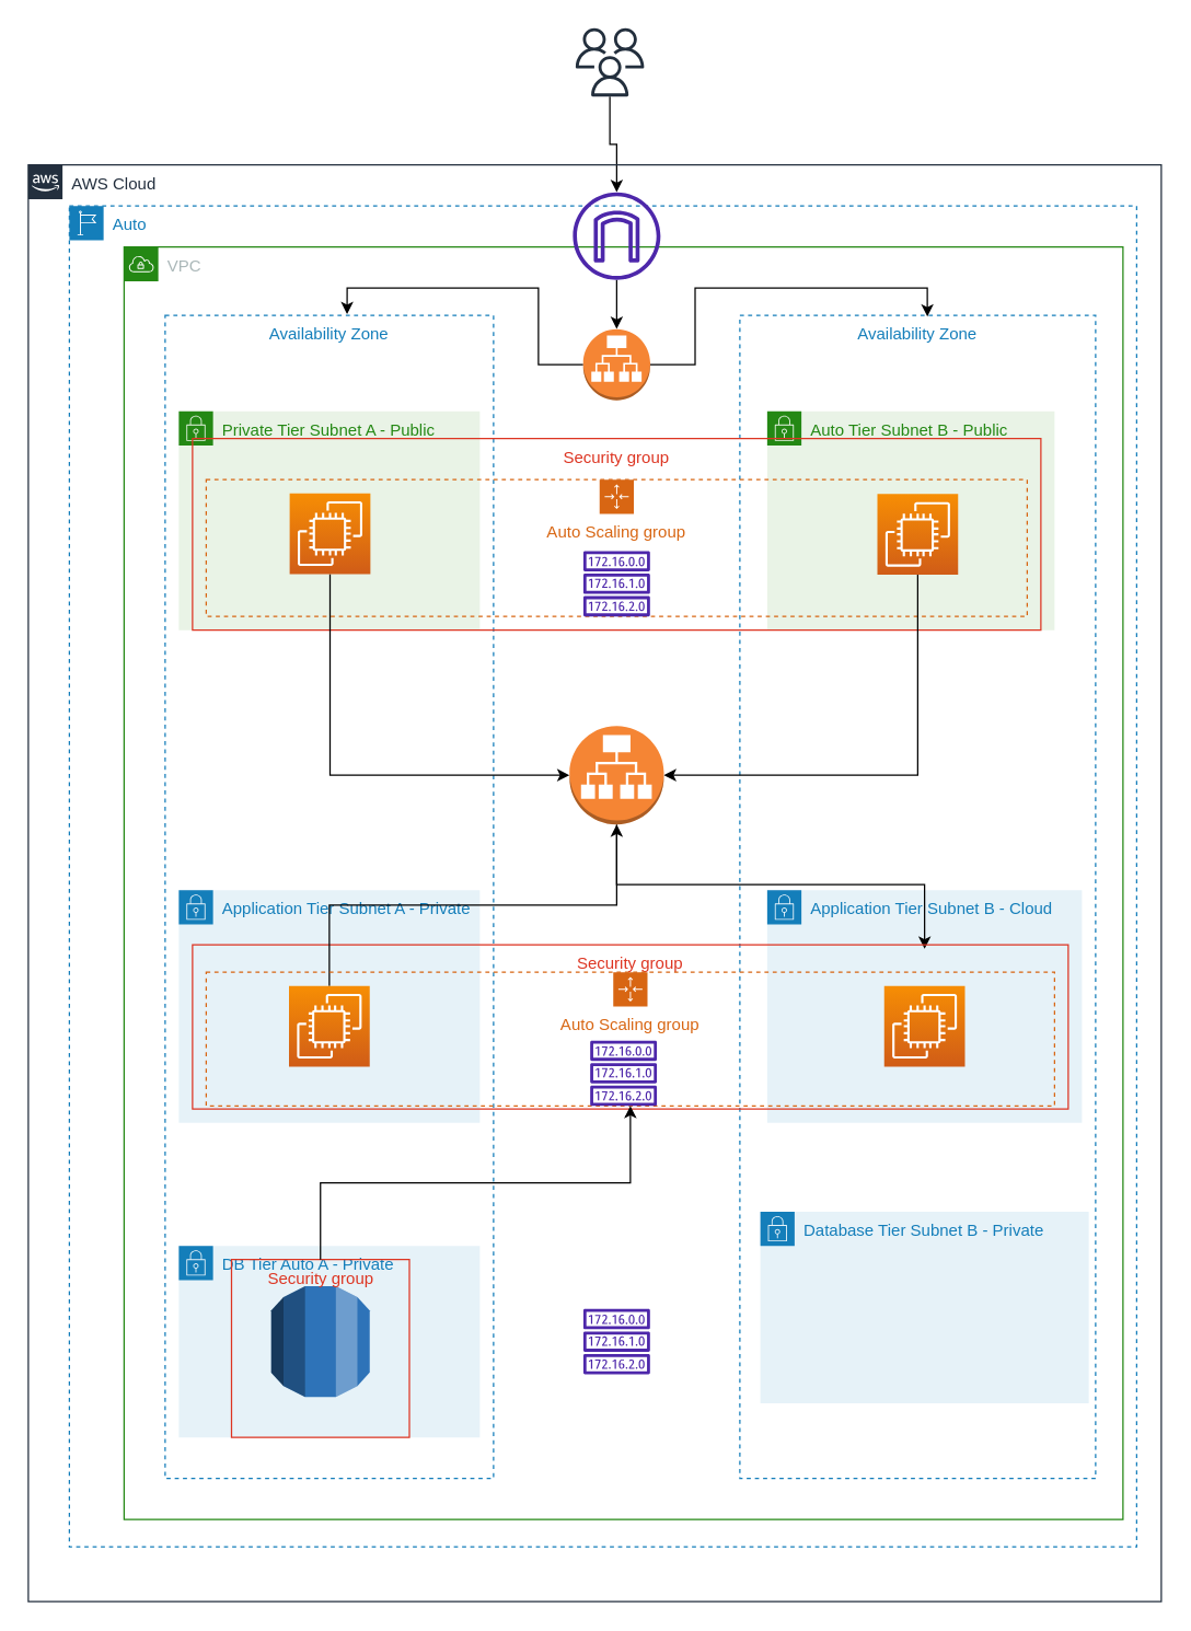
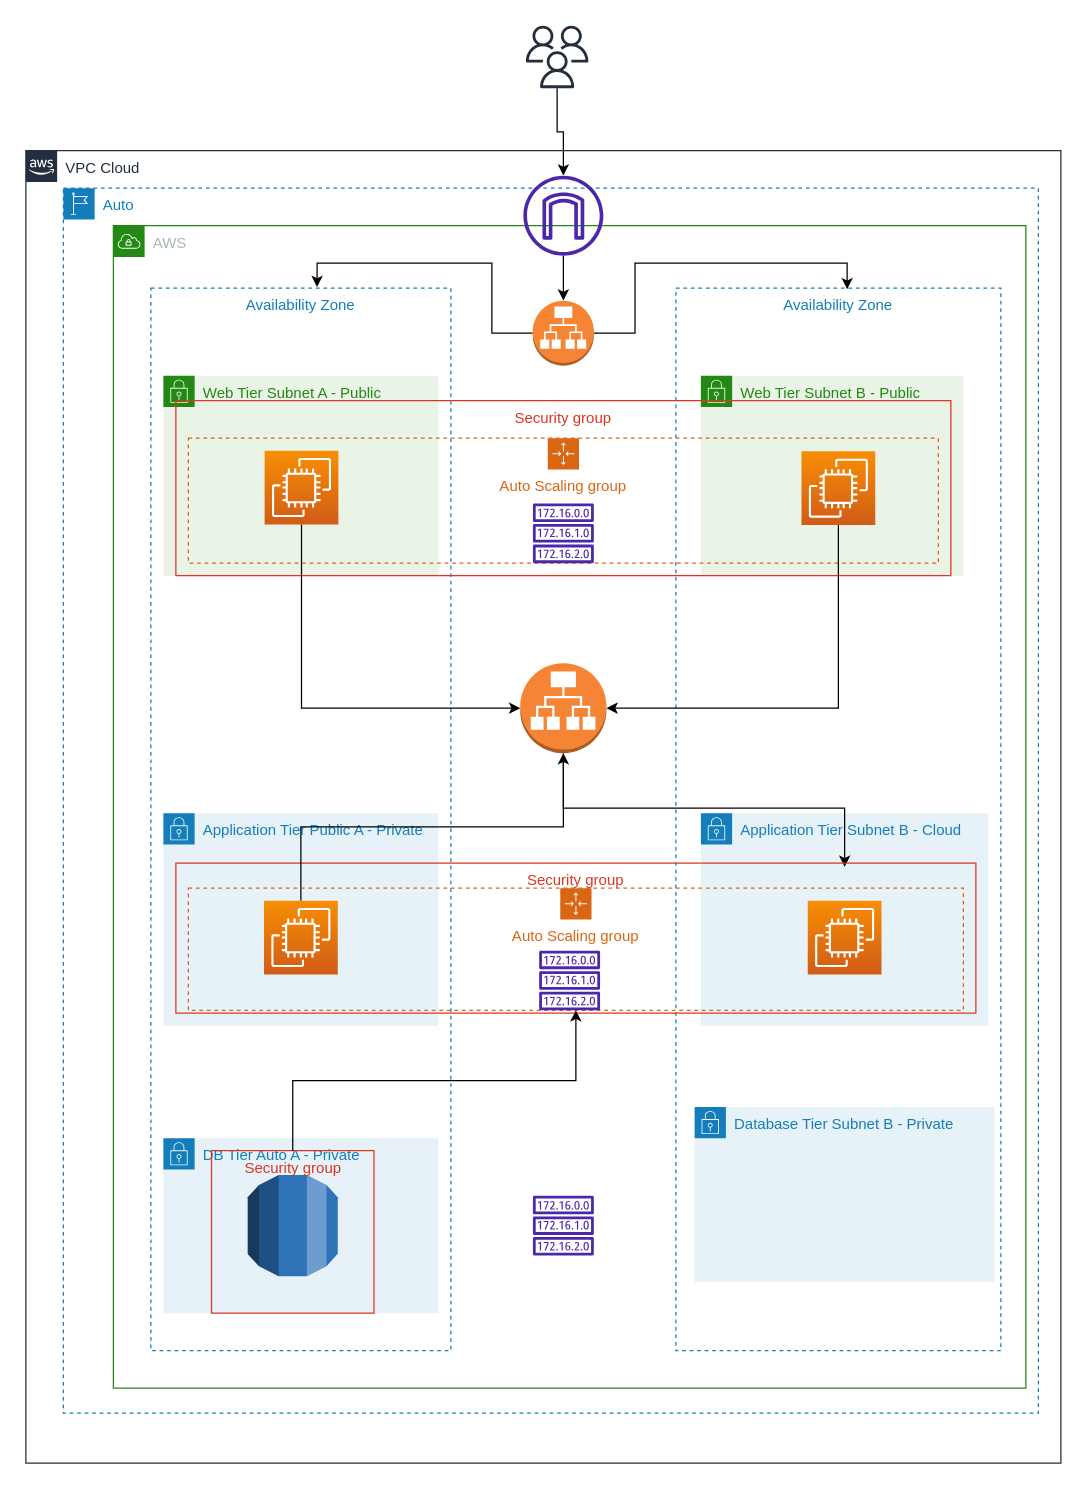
  <mxCell id="0" />
  <mxCell id="1" parent="0" />
  <mxCell id="2" value="" style="edgeStyle=orthogonalEdgeStyle;rounded=0;orthogonalLoop=1;jettySize=auto;html=1;" edge="1" parent="1" source="3" target="35"><mxGeometry relative="1" as="geometry" /></mxCell>
  <mxCell id="3" value="" style="sketch=0;outlineConnect=0;fontColor=#232F3E;gradientColor=none;fillColor=#232F3D;strokeColor=none;dashed=0;verticalLabelPosition=bottom;verticalAlign=top;align=center;html=1;fontSize=12;fontStyle=0;aspect=fixed;pointerEvents=1;shape=mxgraph.aws4.users;" parent="1" vertex="1"><mxGeometry x="420" y="20" width="50" height="50" as="geometry" /></mxCell>
- <mxCell id="4" value="AWS Cloud" style="points=[[0,0],[0.25,0],[0.5,0],[0.75,0],[1,0],[1,0.25],[1,0.5],[1,0.75],[1,1],[0.75,1],[0.5,1],[0.25,1],[0,1],[0,0.75],[0,0.5],[0,0.25]];outlineConnect=0;gradientColor=none;html=1;whiteSpace=wrap;fontSize=12;fontStyle=0;container=1;pointerEvents=0;collapsible=0;recursiveResize=0;shape=mxgraph.aws4.group;grIcon=mxgraph.aws4.group_aws_cloud_alt;strokeColor=#232F3E;fillColor=none;verticalAlign=top;align=left;spacingLeft=30;fontColor=#232F3E;dashed=0;" parent="1" vertex="1"><mxGeometry x="20" y="120" width="828" height="1050" as="geometry" /></mxCell>
+ <mxCell id="4" value="VPC Cloud" style="points=[[0,0],[0.25,0],[0.5,0],[0.75,0],[1,0],[1,0.25],[1,0.5],[1,0.75],[1,1],[0.75,1],[0.5,1],[0.25,1],[0,1],[0,0.75],[0,0.5],[0,0.25]];outlineConnect=0;gradientColor=none;html=1;whiteSpace=wrap;fontSize=12;fontStyle=0;container=1;pointerEvents=0;collapsible=0;recursiveResize=0;shape=mxgraph.aws4.group;grIcon=mxgraph.aws4.group_aws_cloud_alt;strokeColor=#232F3E;fillColor=none;verticalAlign=top;align=left;spacingLeft=30;fontColor=#232F3E;dashed=0;" parent="1" vertex="1"><mxGeometry x="20" y="120" width="828" height="1050" as="geometry" /></mxCell>
  <mxCell id="5" value="Auto" style="points=[[0,0],[0.25,0],[0.5,0],[0.75,0],[1,0],[1,0.25],[1,0.5],[1,0.75],[1,1],[0.75,1],[0.5,1],[0.25,1],[0,1],[0,0.75],[0,0.5],[0,0.25]];outlineConnect=0;gradientColor=none;html=1;whiteSpace=wrap;fontSize=12;fontStyle=0;container=1;pointerEvents=0;collapsible=0;recursiveResize=0;shape=mxgraph.aws4.group;grIcon=mxgraph.aws4.group_region;strokeColor=#147EBA;fillColor=none;verticalAlign=top;align=left;spacingLeft=30;fontColor=#147EBA;dashed=1;" parent="4" vertex="1"><mxGeometry x="30" y="30" width="780" height="980" as="geometry" /></mxCell>
- <mxCell id="6" value="VPC" style="points=[[0,0],[0.25,0],[0.5,0],[0.75,0],[1,0],[1,0.25],[1,0.5],[1,0.75],[1,1],[0.75,1],[0.5,1],[0.25,1],[0,1],[0,0.75],[0,0.5],[0,0.25]];outlineConnect=0;gradientColor=none;html=1;whiteSpace=wrap;fontSize=12;fontStyle=0;container=1;pointerEvents=0;collapsible=0;recursiveResize=0;shape=mxgraph.aws4.group;grIcon=mxgraph.aws4.group_vpc;strokeColor=#248814;fillColor=none;verticalAlign=top;align=left;spacingLeft=30;fontColor=#AAB7B8;dashed=0;" parent="5" vertex="1"><mxGeometry x="40" y="30" width="730" height="930" as="geometry" /></mxCell>
+ <mxCell id="6" value="AWS" style="points=[[0,0],[0.25,0],[0.5,0],[0.75,0],[1,0],[1,0.25],[1,0.5],[1,0.75],[1,1],[0.75,1],[0.5,1],[0.25,1],[0,1],[0,0.75],[0,0.5],[0,0.25]];outlineConnect=0;gradientColor=none;html=1;whiteSpace=wrap;fontSize=12;fontStyle=0;container=1;pointerEvents=0;collapsible=0;recursiveResize=0;shape=mxgraph.aws4.group;grIcon=mxgraph.aws4.group_vpc;strokeColor=#248814;fillColor=none;verticalAlign=top;align=left;spacingLeft=30;fontColor=#AAB7B8;dashed=0;" parent="5" vertex="1"><mxGeometry x="40" y="30" width="730" height="930" as="geometry" /></mxCell>
  <mxCell id="7" value="Availability Zone" style="fillColor=none;strokeColor=#147EBA;dashed=1;verticalAlign=top;fontStyle=0;fontColor=#147EBA;whiteSpace=wrap;html=1;" parent="6" vertex="1"><mxGeometry x="30" y="50" width="240" height="850" as="geometry" /></mxCell>
  <mxCell id="8" value="Availability Zone" style="fillColor=none;strokeColor=#147EBA;dashed=1;verticalAlign=top;fontStyle=0;fontColor=#147EBA;whiteSpace=wrap;html=1;" parent="6" vertex="1"><mxGeometry x="450" y="50" width="260" height="850" as="geometry" /></mxCell>
- <mxCell id="9" value="Private Tier Subnet A - Public" style="points=[[0,0],[0.25,0],[0.5,0],[0.75,0],[1,0],[1,0.25],[1,0.5],[1,0.75],[1,1],[0.75,1],[0.5,1],[0.25,1],[0,1],[0,0.75],[0,0.5],[0,0.25]];outlineConnect=0;gradientColor=none;html=1;whiteSpace=wrap;fontSize=12;fontStyle=0;container=1;pointerEvents=0;collapsible=0;recursiveResize=0;shape=mxgraph.aws4.group;grIcon=mxgraph.aws4.group_security_group;grStroke=0;strokeColor=#248814;fillColor=#E9F3E6;verticalAlign=top;align=left;spacingLeft=30;fontColor=#248814;dashed=0;" parent="6" vertex="1"><mxGeometry x="40" y="120" width="220" height="160" as="geometry" /></mxCell>
- <mxCell id="10" value="Auto Tier Subnet B - Public" style="points=[[0,0],[0.25,0],[0.5,0],[0.75,0],[1,0],[1,0.25],[1,0.5],[1,0.75],[1,1],[0.75,1],[0.5,1],[0.25,1],[0,1],[0,0.75],[0,0.5],[0,0.25]];outlineConnect=0;gradientColor=none;html=1;whiteSpace=wrap;fontSize=12;fontStyle=0;container=1;pointerEvents=0;collapsible=0;recursiveResize=0;shape=mxgraph.aws4.group;grIcon=mxgraph.aws4.group_security_group;grStroke=0;strokeColor=#248814;fillColor=#E9F3E6;verticalAlign=top;align=left;spacingLeft=30;fontColor=#248814;dashed=0;" parent="6" vertex="1"><mxGeometry x="470" y="120" width="210" height="160" as="geometry" /></mxCell>
- <mxCell id="11" value="Application Tier Subnet A - Private" style="points=[[0,0],[0.25,0],[0.5,0],[0.75,0],[1,0],[1,0.25],[1,0.5],[1,0.75],[1,1],[0.75,1],[0.5,1],[0.25,1],[0,1],[0,0.75],[0,0.5],[0,0.25]];outlineConnect=0;gradientColor=none;html=1;whiteSpace=wrap;fontSize=12;fontStyle=0;container=1;pointerEvents=0;collapsible=0;recursiveResize=0;shape=mxgraph.aws4.group;grIcon=mxgraph.aws4.group_security_group;grStroke=0;strokeColor=#147EBA;fillColor=#E6F2F8;verticalAlign=top;align=left;spacingLeft=30;fontColor=#147EBA;dashed=0;" parent="6" vertex="1"><mxGeometry x="40" y="470" width="220" height="170" as="geometry" /></mxCell>
+ <mxCell id="9" value="Web Tier Subnet A - Public" style="points=[[0,0],[0.25,0],[0.5,0],[0.75,0],[1,0],[1,0.25],[1,0.5],[1,0.75],[1,1],[0.75,1],[0.5,1],[0.25,1],[0,1],[0,0.75],[0,0.5],[0,0.25]];outlineConnect=0;gradientColor=none;html=1;whiteSpace=wrap;fontSize=12;fontStyle=0;container=1;pointerEvents=0;collapsible=0;recursiveResize=0;shape=mxgraph.aws4.group;grIcon=mxgraph.aws4.group_security_group;grStroke=0;strokeColor=#248814;fillColor=#E9F3E6;verticalAlign=top;align=left;spacingLeft=30;fontColor=#248814;dashed=0;" parent="6" vertex="1"><mxGeometry x="40" y="120" width="220" height="160" as="geometry" /></mxCell>
+ <mxCell id="10" value="Web Tier Subnet B - Public" style="points=[[0,0],[0.25,0],[0.5,0],[0.75,0],[1,0],[1,0.25],[1,0.5],[1,0.75],[1,1],[0.75,1],[0.5,1],[0.25,1],[0,1],[0,0.75],[0,0.5],[0,0.25]];outlineConnect=0;gradientColor=none;html=1;whiteSpace=wrap;fontSize=12;fontStyle=0;container=1;pointerEvents=0;collapsible=0;recursiveResize=0;shape=mxgraph.aws4.group;grIcon=mxgraph.aws4.group_security_group;grStroke=0;strokeColor=#248814;fillColor=#E9F3E6;verticalAlign=top;align=left;spacingLeft=30;fontColor=#248814;dashed=0;" parent="6" vertex="1"><mxGeometry x="470" y="120" width="210" height="160" as="geometry" /></mxCell>
+ <mxCell id="11" value="Application Tier Public A - Private" style="points=[[0,0],[0.25,0],[0.5,0],[0.75,0],[1,0],[1,0.25],[1,0.5],[1,0.75],[1,1],[0.75,1],[0.5,1],[0.25,1],[0,1],[0,0.75],[0,0.5],[0,0.25]];outlineConnect=0;gradientColor=none;html=1;whiteSpace=wrap;fontSize=12;fontStyle=0;container=1;pointerEvents=0;collapsible=0;recursiveResize=0;shape=mxgraph.aws4.group;grIcon=mxgraph.aws4.group_security_group;grStroke=0;strokeColor=#147EBA;fillColor=#E6F2F8;verticalAlign=top;align=left;spacingLeft=30;fontColor=#147EBA;dashed=0;" parent="6" vertex="1"><mxGeometry x="40" y="470" width="220" height="170" as="geometry" /></mxCell>
  <mxCell id="12" value="Application Tier Subnet B - Cloud" style="points=[[0,0],[0.25,0],[0.5,0],[0.75,0],[1,0],[1,0.25],[1,0.5],[1,0.75],[1,1],[0.75,1],[0.5,1],[0.25,1],[0,1],[0,0.75],[0,0.5],[0,0.25]];outlineConnect=0;gradientColor=none;html=1;whiteSpace=wrap;fontSize=12;fontStyle=0;container=1;pointerEvents=0;collapsible=0;recursiveResize=0;shape=mxgraph.aws4.group;grIcon=mxgraph.aws4.group_security_group;grStroke=0;strokeColor=#147EBA;fillColor=#E6F2F8;verticalAlign=top;align=left;spacingLeft=30;fontColor=#147EBA;dashed=0;" parent="6" vertex="1"><mxGeometry x="470" y="470" width="230" height="170" as="geometry" /></mxCell>
  <mxCell id="13" value="DB Tier Auto A - Private" style="points=[[0,0],[0.25,0],[0.5,0],[0.75,0],[1,0],[1,0.25],[1,0.5],[1,0.75],[1,1],[0.75,1],[0.5,1],[0.25,1],[0,1],[0,0.75],[0,0.5],[0,0.25]];outlineConnect=0;gradientColor=none;html=1;whiteSpace=wrap;fontSize=12;fontStyle=0;container=1;pointerEvents=0;collapsible=0;recursiveResize=0;shape=mxgraph.aws4.group;grIcon=mxgraph.aws4.group_security_group;grStroke=0;strokeColor=#147EBA;fillColor=#E6F2F8;verticalAlign=top;align=left;spacingLeft=30;fontColor=#147EBA;dashed=0;" parent="6" vertex="1"><mxGeometry x="40" y="730" width="220" height="140" as="geometry" /></mxCell>
  <mxCell id="14" value="" style="outlineConnect=0;dashed=0;verticalLabelPosition=bottom;verticalAlign=top;align=center;html=1;shape=mxgraph.aws3.rds;fillColor=#2E73B8;gradientColor=none;" parent="13" vertex="1"><mxGeometry x="67.5" y="29.5" width="72" height="81" as="geometry" /></mxCell>
  <mxCell id="15" value="Security group" style="fillColor=none;strokeColor=#DD3522;verticalAlign=top;fontStyle=0;fontColor=#DD3522;whiteSpace=wrap;html=1;" parent="13" vertex="1"><mxGeometry x="38.5" y="10" width="130" height="130" as="geometry" /></mxCell>
  <mxCell id="16" value="Database Tier Subnet B - Private" style="points=[[0,0],[0.25,0],[0.5,0],[0.75,0],[1,0],[1,0.25],[1,0.5],[1,0.75],[1,1],[0.75,1],[0.5,1],[0.25,1],[0,1],[0,0.75],[0,0.5],[0,0.25]];outlineConnect=0;gradientColor=none;html=1;whiteSpace=wrap;fontSize=12;fontStyle=0;container=1;pointerEvents=0;collapsible=0;recursiveResize=0;shape=mxgraph.aws4.group;grIcon=mxgraph.aws4.group_security_group;grStroke=0;strokeColor=#147EBA;fillColor=#E6F2F8;verticalAlign=top;align=left;spacingLeft=30;fontColor=#147EBA;dashed=0;" parent="6" vertex="1"><mxGeometry x="465" y="705" width="240" height="140" as="geometry" /></mxCell>
  <mxCell id="17" value="Auto Scaling group" style="points=[[0,0],[0.25,0],[0.5,0],[0.75,0],[1,0],[1,0.25],[1,0.5],[1,0.75],[1,1],[0.75,1],[0.5,1],[0.25,1],[0,1],[0,0.75],[0,0.5],[0,0.25]];outlineConnect=0;gradientColor=none;html=1;whiteSpace=wrap;fontSize=12;fontStyle=0;container=1;pointerEvents=0;collapsible=0;recursiveResize=0;shape=mxgraph.aws4.groupCenter;grIcon=mxgraph.aws4.group_auto_scaling_group;grStroke=1;strokeColor=#D86613;fillColor=none;verticalAlign=top;align=center;fontColor=#D86613;dashed=1;spacingTop=25;" parent="6" vertex="1"><mxGeometry x="60" y="170" width="600" height="100" as="geometry" /></mxCell>
  <mxCell id="18" value="Security group" style="fillColor=none;strokeColor=#DD3522;verticalAlign=top;fontStyle=0;fontColor=#DD3522;whiteSpace=wrap;html=1;" parent="6" vertex="1"><mxGeometry x="50" y="140" width="620" height="140" as="geometry" /></mxCell>
  <mxCell id="19" style="edgeStyle=orthogonalEdgeStyle;rounded=0;orthogonalLoop=1;jettySize=auto;html=1;exitX=0.5;exitY=1;exitDx=0;exitDy=0;exitPerimeter=0;entryX=0;entryY=0.5;entryDx=0;entryDy=0;entryPerimeter=0;" parent="6" source="20" target="24" edge="1"><mxGeometry relative="1" as="geometry" /></mxCell>
  <mxCell id="20" value="" style="sketch=0;points=[[0,0,0],[0.25,0,0],[0.5,0,0],[0.75,0,0],[1,0,0],[0,1,0],[0.25,1,0],[0.5,1,0],[0.75,1,0],[1,1,0],[0,0.25,0],[0,0.5,0],[0,0.75,0],[1,0.25,0],[1,0.5,0],[1,0.75,0]];outlineConnect=0;fontColor=#232F3E;gradientColor=#F78E04;gradientDirection=north;fillColor=#D05C17;strokeColor=#ffffff;dashed=0;verticalLabelPosition=bottom;verticalAlign=top;align=center;html=1;fontSize=12;fontStyle=0;aspect=fixed;shape=mxgraph.aws4.resourceIcon;resIcon=mxgraph.aws4.ec2;" parent="6" vertex="1"><mxGeometry x="121" y="180" width="59" height="59" as="geometry" /></mxCell>
  <mxCell id="21" style="edgeStyle=orthogonalEdgeStyle;rounded=0;orthogonalLoop=1;jettySize=auto;html=1;exitX=0.5;exitY=1;exitDx=0;exitDy=0;exitPerimeter=0;entryX=1;entryY=0.5;entryDx=0;entryDy=0;entryPerimeter=0;" parent="6" source="22" target="24" edge="1"><mxGeometry relative="1" as="geometry" /></mxCell>
  <mxCell id="22" value="" style="sketch=0;points=[[0,0,0],[0.25,0,0],[0.5,0,0],[0.75,0,0],[1,0,0],[0,1,0],[0.25,1,0],[0.5,1,0],[0.75,1,0],[1,1,0],[0,0.25,0],[0,0.5,0],[0,0.75,0],[1,0.25,0],[1,0.5,0],[1,0.75,0]];outlineConnect=0;fontColor=#232F3E;gradientColor=#F78E04;gradientDirection=north;fillColor=#D05C17;strokeColor=#ffffff;dashed=0;verticalLabelPosition=bottom;verticalAlign=top;align=center;html=1;fontSize=12;fontStyle=0;aspect=fixed;shape=mxgraph.aws4.resourceIcon;resIcon=mxgraph.aws4.ec2;" parent="6" vertex="1"><mxGeometry x="550.5" y="180.5" width="59" height="59" as="geometry" /></mxCell>
  <mxCell id="23" style="edgeStyle=orthogonalEdgeStyle;rounded=0;orthogonalLoop=1;jettySize=auto;html=1;exitX=0.5;exitY=1;exitDx=0;exitDy=0;exitPerimeter=0;entryX=0.836;entryY=0.025;entryDx=0;entryDy=0;entryPerimeter=0;" parent="6" source="24" target="25" edge="1"><mxGeometry relative="1" as="geometry" /></mxCell>
  <mxCell id="24" value="" style="outlineConnect=0;dashed=0;verticalLabelPosition=bottom;verticalAlign=top;align=center;html=1;shape=mxgraph.aws3.application_load_balancer;fillColor=#F58534;gradientColor=none;" parent="6" vertex="1"><mxGeometry x="325.5" y="350" width="69" height="72" as="geometry" /></mxCell>
  <mxCell id="25" value="Security group" style="fillColor=none;strokeColor=#DD3522;verticalAlign=top;fontStyle=0;fontColor=#DD3522;whiteSpace=wrap;html=1;" parent="6" vertex="1"><mxGeometry x="50" y="510" width="640" height="120" as="geometry" /></mxCell>
  <mxCell id="26" style="edgeStyle=orthogonalEdgeStyle;rounded=0;orthogonalLoop=1;jettySize=auto;html=1;exitX=0.5;exitY=0;exitDx=0;exitDy=0;exitPerimeter=0;" parent="6" source="27" target="24" edge="1"><mxGeometry relative="1" as="geometry" /></mxCell>
  <mxCell id="27" value="" style="sketch=0;points=[[0,0,0],[0.25,0,0],[0.5,0,0],[0.75,0,0],[1,0,0],[0,1,0],[0.25,1,0],[0.5,1,0],[0.75,1,0],[1,1,0],[0,0.25,0],[0,0.5,0],[0,0.75,0],[1,0.25,0],[1,0.5,0],[1,0.75,0]];outlineConnect=0;fontColor=#232F3E;gradientColor=#F78E04;gradientDirection=north;fillColor=#D05C17;strokeColor=#ffffff;dashed=0;verticalLabelPosition=bottom;verticalAlign=top;align=center;html=1;fontSize=12;fontStyle=0;aspect=fixed;shape=mxgraph.aws4.resourceIcon;resIcon=mxgraph.aws4.ec2;" parent="6" vertex="1"><mxGeometry x="120.5" y="540" width="59" height="59" as="geometry" /></mxCell>
  <mxCell id="28" value="" style="sketch=0;points=[[0,0,0],[0.25,0,0],[0.5,0,0],[0.75,0,0],[1,0,0],[0,1,0],[0.25,1,0],[0.5,1,0],[0.75,1,0],[1,1,0],[0,0.25,0],[0,0.5,0],[0,0.75,0],[1,0.25,0],[1,0.5,0],[1,0.75,0]];outlineConnect=0;fontColor=#232F3E;gradientColor=#F78E04;gradientDirection=north;fillColor=#D05C17;strokeColor=#ffffff;dashed=0;verticalLabelPosition=bottom;verticalAlign=top;align=center;html=1;fontSize=12;fontStyle=0;aspect=fixed;shape=mxgraph.aws4.resourceIcon;resIcon=mxgraph.aws4.ec2;" parent="6" vertex="1"><mxGeometry x="555.5" y="540" width="59" height="59" as="geometry" /></mxCell>
  <mxCell id="29" value="" style="sketch=0;outlineConnect=0;fontColor=#232F3E;gradientColor=none;fillColor=#4D27AA;strokeColor=none;dashed=0;verticalLabelPosition=bottom;verticalAlign=top;align=center;html=1;fontSize=12;fontStyle=0;aspect=fixed;pointerEvents=1;shape=mxgraph.aws4.route_table;" vertex="1" parent="6"><mxGeometry x="335.5" y="222.26" width="49" height="47.74" as="geometry" /></mxCell>
  <mxCell id="30" value="" style="sketch=0;outlineConnect=0;fontColor=#232F3E;gradientColor=none;fillColor=#4D27AA;strokeColor=none;dashed=0;verticalLabelPosition=bottom;verticalAlign=top;align=center;html=1;fontSize=12;fontStyle=0;aspect=fixed;pointerEvents=1;shape=mxgraph.aws4.route_table;" vertex="1" parent="6"><mxGeometry x="335.5" y="776.13" width="49" height="47.74" as="geometry" /></mxCell>
  <mxCell id="31" style="edgeStyle=orthogonalEdgeStyle;rounded=0;orthogonalLoop=1;jettySize=auto;html=1;entryX=0.554;entryY=-0.001;entryDx=0;entryDy=0;entryPerimeter=0;" edge="1" parent="6" source="33" target="7"><mxGeometry relative="1" as="geometry" /></mxCell>
  <mxCell id="32" style="edgeStyle=orthogonalEdgeStyle;rounded=0;orthogonalLoop=1;jettySize=auto;html=1;entryX=0.527;entryY=0.001;entryDx=0;entryDy=0;entryPerimeter=0;" edge="1" parent="6" source="33" target="8"><mxGeometry relative="1" as="geometry" /></mxCell>
  <mxCell id="33" value="" style="outlineConnect=0;dashed=0;verticalLabelPosition=bottom;verticalAlign=top;align=center;html=1;shape=mxgraph.aws3.application_load_balancer;fillColor=#F58534;gradientColor=none;" vertex="1" parent="6"><mxGeometry x="335.5" y="60" width="49" height="52" as="geometry" /></mxCell>
  <mxCell id="34" value="" style="edgeStyle=orthogonalEdgeStyle;rounded=0;orthogonalLoop=1;jettySize=auto;html=1;" edge="1" parent="5" source="35" target="33"><mxGeometry relative="1" as="geometry" /></mxCell>
  <mxCell id="35" value="" style="sketch=0;outlineConnect=0;fontColor=#232F3E;gradientColor=none;fillColor=#4D27AA;strokeColor=none;dashed=0;verticalLabelPosition=bottom;verticalAlign=top;align=center;html=1;fontSize=12;fontStyle=0;aspect=fixed;pointerEvents=1;shape=mxgraph.aws4.internet_gateway;" parent="5" vertex="1"><mxGeometry x="368" y="-10" width="64" height="64" as="geometry" /></mxCell>
  <mxCell id="36" value="Auto Scaling group" style="points=[[0,0],[0.25,0],[0.5,0],[0.75,0],[1,0],[1,0.25],[1,0.5],[1,0.75],[1,1],[0.75,1],[0.5,1],[0.25,1],[0,1],[0,0.75],[0,0.5],[0,0.25]];outlineConnect=0;gradientColor=none;html=1;whiteSpace=wrap;fontSize=12;fontStyle=0;container=1;pointerEvents=0;collapsible=0;recursiveResize=0;shape=mxgraph.aws4.groupCenter;grIcon=mxgraph.aws4.group_auto_scaling_group;grStroke=1;strokeColor=#D86613;fillColor=none;verticalAlign=top;align=center;fontColor=#D86613;dashed=1;spacingTop=25;" parent="1" vertex="1"><mxGeometry x="150" y="710" width="620" height="97.74" as="geometry" /></mxCell>
  <mxCell id="37" value="" style="sketch=0;outlineConnect=0;fontColor=#232F3E;gradientColor=none;fillColor=#4D27AA;strokeColor=none;dashed=0;verticalLabelPosition=bottom;verticalAlign=top;align=center;html=1;fontSize=12;fontStyle=0;aspect=fixed;pointerEvents=1;shape=mxgraph.aws4.route_table;" vertex="1" parent="36"><mxGeometry x="280.5" y="50" width="49" height="47.74" as="geometry" /></mxCell>
  <mxCell id="38" style="edgeStyle=orthogonalEdgeStyle;rounded=0;orthogonalLoop=1;jettySize=auto;html=1;" parent="1" source="15" target="36" edge="1"><mxGeometry relative="1" as="geometry" /></mxCell>
